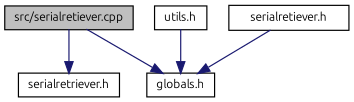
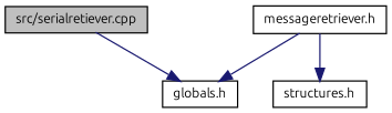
  digraph {
    fontname=Ubuntu
    node [color=black fillcolor=white fontname=Ubuntu fontsize=10 shape=record style=filled]
    edge [color=midnightblue fontname=Ubuntu fontsize=10 labelfontname=Helvetica labelfontsize=10 style=solid]
    n1 [fillcolor=grey75 fontcolor=black height=0.2 label="src/serialretiever.cpp" width=0.4]
    n2 [height=0.2 label="globals.h" width=0.4]
-   n3 [height=0.2 label="serialretriever.h" width=0.4]
-   n4 [height=0.2 label="utils.h" width=0.4]
-   n5 [height=0.2 label="serialretiever.h" width=0.4]
+   n5 [height=0.2 label="messageretriever.h" width=0.4]
+   n6 [height=0.2 label="structures.h" width=0.4]
    n1 -> n2
-   n1 -> n3
-   n4 -> n2
    n5 -> n2
+   n5 -> n6
  }
